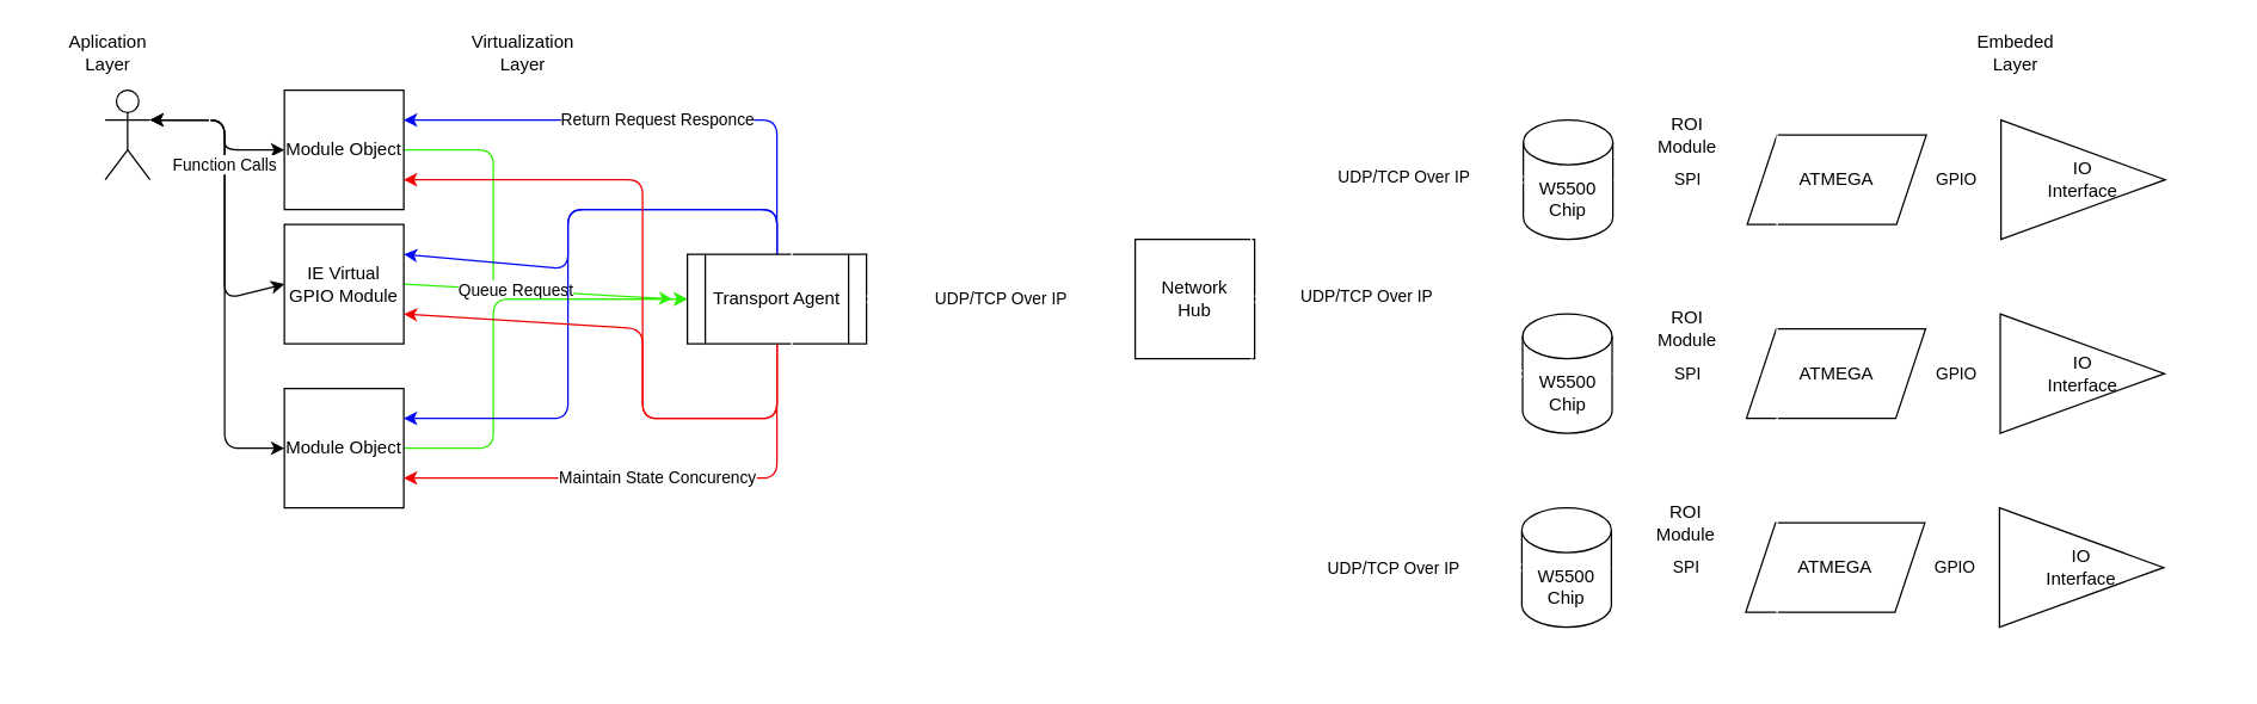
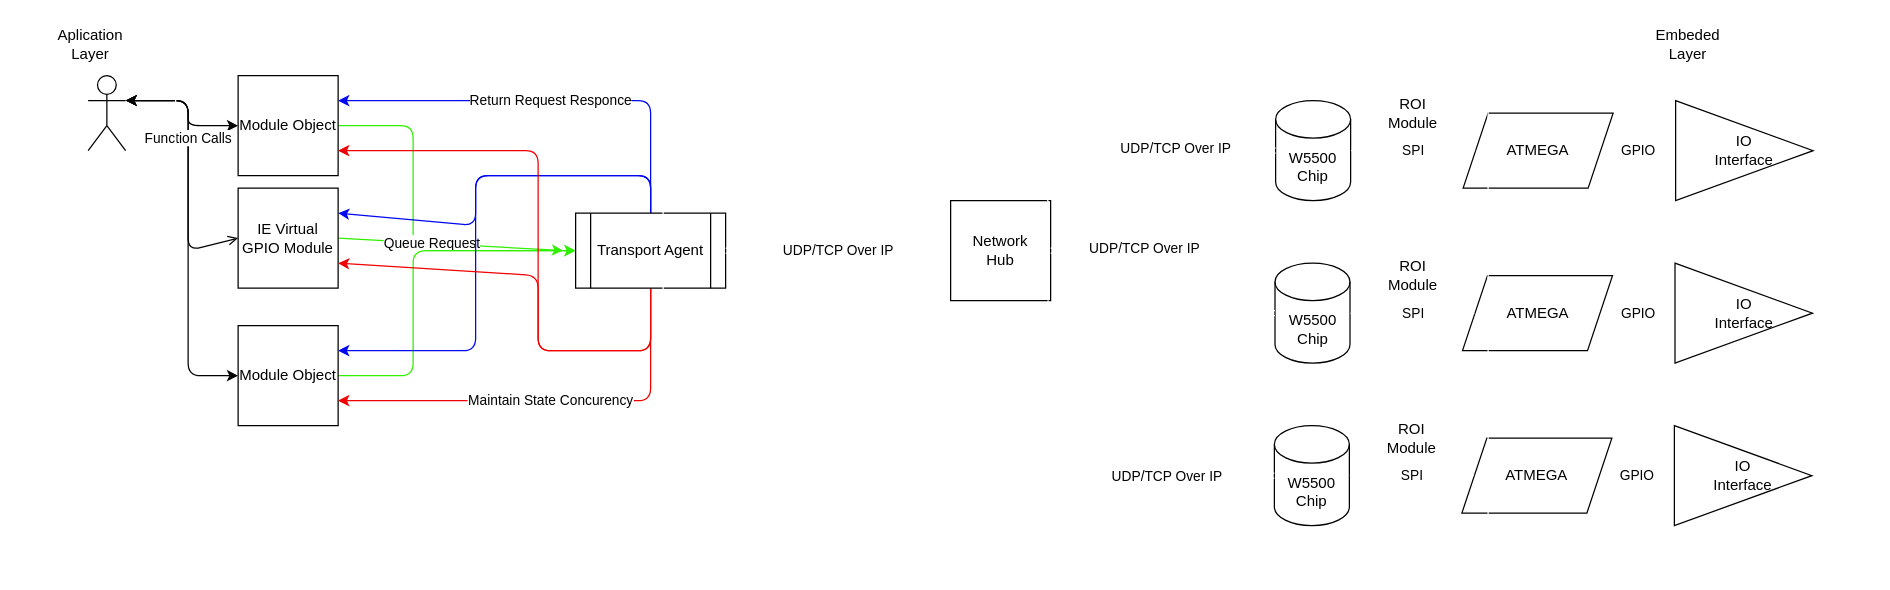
  <mxCell id="0" />
  <mxCell id="1" parent="0" />
  <mxCell id="2" value="&lt;font color=&quot;#ffffff&quot;&gt;External Program &lt;br&gt;Actors&lt;/font&gt;" style="shape=umlActor;verticalLabelPosition=bottom;verticalAlign=top;html=1;outlineConnect=0;" parent="1" vertex="1"><mxGeometry x="70" y="60" width="30" height="60" as="geometry" /></mxCell>
  <mxCell id="3" style="edgeStyle=none;html=1;exitX=1;exitY=0.5;exitDx=0;exitDy=0;entryX=0;entryY=0.5;entryDx=0;entryDy=0;strokeColor=#30F000;" parent="1" source="4" target="18" edge="1"><mxGeometry relative="1" as="geometry"><Array as="points"><mxPoint x="330" y="100" /><mxPoint x="330" y="200" /></Array></mxGeometry></mxCell>
  <mxCell id="4" value="Module Object" style="whiteSpace=wrap;html=1;aspect=fixed;" parent="1" vertex="1"><mxGeometry x="190" y="60" width="80" height="80" as="geometry" /></mxCell>
  <mxCell id="5" value="Queue Request" style="edgeStyle=none;html=1;exitX=1;exitY=0.5;exitDx=0;exitDy=0;strokeColor=#30F000;" parent="1" source="6" edge="1"><mxGeometry x="-0.167" relative="1" as="geometry"><mxPoint x="450" y="200" as="targetPoint" /><mxPoint as="offset" /></mxGeometry></mxCell>
  <mxCell id="6" value="IE Virtual GPIO Module" style="whiteSpace=wrap;html=1;aspect=fixed;" parent="1" vertex="1"><mxGeometry x="190" y="150" width="80" height="80" as="geometry" /></mxCell>
  <mxCell id="7" style="edgeStyle=none;html=1;exitX=1;exitY=0.5;exitDx=0;exitDy=0;entryX=0;entryY=0.5;entryDx=0;entryDy=0;strokeColor=#30F000;" parent="1" source="8" target="18" edge="1"><mxGeometry relative="1" as="geometry"><Array as="points"><mxPoint x="330" y="300" /><mxPoint x="330" y="200" /></Array></mxGeometry></mxCell>
  <mxCell id="8" value="Module Object" style="whiteSpace=wrap;html=1;aspect=fixed;" parent="1" vertex="1"><mxGeometry x="190" y="260" width="80" height="80" as="geometry" /></mxCell>
  <mxCell id="9" value="" style="endArrow=classic;startArrow=classic;html=1;exitX=1;exitY=0.333;exitDx=0;exitDy=0;exitPerimeter=0;entryX=0;entryY=0.5;entryDx=0;entryDy=0;" parent="1" source="2" target="4" edge="1"><mxGeometry width="50" height="50" relative="1" as="geometry"><mxPoint x="450" y="240" as="sourcePoint" /><mxPoint x="500" y="190" as="targetPoint" /><Array as="points"><mxPoint x="150" y="80" /><mxPoint x="150" y="100" /></Array></mxGeometry></mxCell>
- <mxCell id="10" value="" style="endArrow=classic;startArrow=classic;html=1;entryX=0;entryY=0.5;entryDx=0;entryDy=0;exitX=1;exitY=0.333;exitDx=0;exitDy=0;exitPerimeter=0;" parent="1" source="2" target="6" edge="1"><mxGeometry width="50" height="50" relative="1" as="geometry"><mxPoint x="110" y="80" as="sourcePoint" /><mxPoint x="200" y="110" as="targetPoint" /><Array as="points"><mxPoint x="150" y="80" /><mxPoint x="150" y="200" /></Array></mxGeometry></mxCell>
+ <mxCell id="10" value="" style="endArrow=open;startArrow=classic;html=1;entryX=0;entryY=0.5;entryDx=0;entryDy=0;exitX=1;exitY=0.333;exitDx=0;exitDy=0;exitPerimeter=0;" parent="1" source="2" target="6" edge="1"><mxGeometry width="50" height="50" relative="1" as="geometry"><mxPoint x="110" y="80" as="sourcePoint" /><mxPoint x="200" y="110" as="targetPoint" /><Array as="points"><mxPoint x="150" y="80" /><mxPoint x="150" y="200" /></Array></mxGeometry></mxCell>
  <mxCell id="11" value="Function Calls" style="endArrow=classic;startArrow=classic;html=1;entryX=0;entryY=0.5;entryDx=0;entryDy=0;exitX=1;exitY=0.333;exitDx=0;exitDy=0;exitPerimeter=0;" parent="1" source="2" target="8" edge="1"><mxGeometry x="-0.484" width="50" height="50" relative="1" as="geometry"><mxPoint x="100" y="80" as="sourcePoint" /><mxPoint x="200" y="210" as="targetPoint" /><Array as="points"><mxPoint x="150" y="80" /><mxPoint x="150" y="300" /></Array><mxPoint as="offset" /></mxGeometry></mxCell>
  <mxCell id="12" value="Return Request Responce" style="edgeStyle=none;html=1;exitX=0.5;exitY=0;exitDx=0;exitDy=0;entryX=1;entryY=0.25;entryDx=0;entryDy=0;strokeColor=#0008F0;" parent="1" source="18" target="4" edge="1"><mxGeometry relative="1" as="geometry"><Array as="points"><mxPoint x="520" y="80" /></Array></mxGeometry></mxCell>
  <mxCell id="13" style="edgeStyle=none;html=1;exitX=0.5;exitY=0;exitDx=0;exitDy=0;entryX=1;entryY=0.25;entryDx=0;entryDy=0;strokeColor=#0008F0;" parent="1" source="18" target="6" edge="1"><mxGeometry relative="1" as="geometry"><Array as="points"><mxPoint x="520" y="140" /><mxPoint x="380" y="140" /><mxPoint x="380" y="180" /></Array></mxGeometry></mxCell>
  <mxCell id="14" style="edgeStyle=none;html=1;exitX=0.5;exitY=0;exitDx=0;exitDy=0;entryX=1;entryY=0.25;entryDx=0;entryDy=0;strokeColor=#0008F0;" parent="1" source="18" target="8" edge="1"><mxGeometry relative="1" as="geometry"><Array as="points"><mxPoint x="520" y="140" /><mxPoint x="380" y="140" /><mxPoint x="380" y="280" /></Array></mxGeometry></mxCell>
  <mxCell id="15" style="edgeStyle=none;html=1;exitX=0.5;exitY=1;exitDx=0;exitDy=0;entryX=1;entryY=0.75;entryDx=0;entryDy=0;strokeColor=#F00000;" parent="1" source="18" target="4" edge="1"><mxGeometry relative="1" as="geometry"><Array as="points"><mxPoint x="520" y="280" /><mxPoint x="430" y="280" /><mxPoint x="430" y="120" /></Array></mxGeometry></mxCell>
  <mxCell id="16" style="edgeStyle=none;html=1;exitX=0.5;exitY=1;exitDx=0;exitDy=0;entryX=1;entryY=0.75;entryDx=0;entryDy=0;strokeColor=#F00000;" parent="1" source="18" target="6" edge="1"><mxGeometry relative="1" as="geometry"><Array as="points"><mxPoint x="520" y="280" /><mxPoint x="430" y="280" /><mxPoint x="430" y="220" /></Array></mxGeometry></mxCell>
  <mxCell id="17" value="Maintain State Concurency" style="edgeStyle=none;html=1;exitX=0.5;exitY=1;exitDx=0;exitDy=0;entryX=1;entryY=0.75;entryDx=0;entryDy=0;strokeColor=#F00000;" parent="1" source="18" target="8" edge="1"><mxGeometry relative="1" as="geometry"><Array as="points"><mxPoint x="520" y="320" /><mxPoint x="470" y="320" /><mxPoint x="420" y="320" /></Array></mxGeometry></mxCell>
  <mxCell id="18" value="Transport Agent" style="shape=process;whiteSpace=wrap;html=1;backgroundOutline=1;" parent="1" vertex="1"><mxGeometry x="460" y="170" width="120" height="60" as="geometry" /></mxCell>
  <mxCell id="19" value="" style="endArrow=none;html=1;strokeColor=#FFFFFF;" parent="1" edge="1"><mxGeometry width="50" height="50" relative="1" as="geometry"><mxPoint x="20" y="360" as="sourcePoint" /><mxPoint x="20" as="targetPoint" y="20" /></mxGeometry></mxCell>
  <mxCell id="20" value="" style="endArrow=none;html=1;strokeColor=#FFFFFF;" parent="1" edge="1"><mxGeometry width="50" height="50" relative="1" as="geometry"><mxPoint x="140" y="360" as="sourcePoint" /><mxPoint x="140" as="targetPoint" y="20" /></mxGeometry></mxCell>
  <mxCell id="21" value="Aplication Layer" style="text;html=1;strokeColor=none;fillColor=none;align=center;verticalAlign=middle;whiteSpace=wrap;rounded=0;" parent="1" vertex="1"><mxGeometry x="42" width="60" height="30" as="geometry" y="20" /></mxCell>
  <mxCell id="22" value="" style="endArrow=none;html=1;strokeColor=#FFFFFF;" parent="1" edge="1"><mxGeometry width="50" height="50" relative="1" as="geometry"><mxPoint x="530" y="360" as="sourcePoint" /><mxPoint x="530" as="targetPoint" y="20" /></mxGeometry></mxCell>
- <mxCell id="23" value="Virtualization Layer" style="text;html=1;strokeColor=none;fillColor=none;align=center;verticalAlign=middle;whiteSpace=wrap;rounded=0;" parent="1" vertex="1"><mxGeometry x="320" width="60" height="30" as="geometry" y="20" /></mxCell>
  <mxCell id="24" value="UDP/TCP Over IP" style="shape=link;html=1;strokeColor=#FFFFFF;exitX=1;exitY=0.5;exitDx=0;exitDy=0;entryX=0;entryY=0.5;entryDx=0;entryDy=0;" parent="1" source="18" target="25" edge="1"><mxGeometry width="100" relative="1" as="geometry"><mxPoint x="680" y="270" as="sourcePoint" /><mxPoint x="680" y="199.5" as="targetPoint" /></mxGeometry></mxCell>
  <mxCell id="25" value="Network&lt;br&gt;Hub" style="whiteSpace=wrap;html=1;rounded=0;" parent="1" vertex="1"><mxGeometry x="760" y="160" width="80" height="80" as="geometry" /></mxCell>
  <mxCell id="26" value="W5500&lt;br&gt;Chip" style="shape=cylinder3;whiteSpace=wrap;html=1;boundedLbl=1;backgroundOutline=1;size=15;" parent="1" vertex="1"><mxGeometry x="1020" y="80" width="60" height="80" as="geometry" /></mxCell>
  <mxCell id="27" value="" style="shape=link;html=1;strokeColor=#FFFFFF;exitX=1;exitY=0;exitDx=0;exitDy=0;entryX=0;entryY=0.5;entryDx=0;entryDy=0;entryPerimeter=0;" parent="1" source="25" target="26" edge="1"><mxGeometry width="100" relative="1" as="geometry"><mxPoint x="910" y="310" as="sourcePoint" /><mxPoint x="1010" y="310" as="targetPoint" /><Array as="points"><mxPoint x="820" y="120" /></Array></mxGeometry></mxCell>
  <mxCell id="28" value="UDP/TCP Over IP" style="edgeLabel;html=1;align=center;verticalAlign=middle;resizable=0;points=[];" parent="27" vertex="1" connectable="0"><mxGeometry x="0.339" y="3" relative="1" as="geometry"><mxPoint as="offset" /></mxGeometry></mxCell>
  <mxCell id="29" value="GPIO" style="edgeStyle=none;html=1;exitX=1;exitY=0.5;exitDx=0;exitDy=0;entryX=0;entryY=0.5;entryDx=0;entryDy=0;strokeColor=#FFFFFF;" parent="1" source="30" target="32" edge="1"><mxGeometry relative="1" as="geometry" /></mxCell>
  <mxCell id="30" value="ATMEGA" style="shape=parallelogram;perimeter=parallelogramPerimeter;whiteSpace=wrap;html=1;fixedSize=1;" parent="1" vertex="1"><mxGeometry x="1170" y="90" width="120" height="60" as="geometry" /></mxCell>
  <mxCell id="31" value="SPI" style="endArrow=classic;startArrow=classic;html=1;strokeColor=#FFFFFF;entryX=1;entryY=0.5;entryDx=0;entryDy=0;entryPerimeter=0;exitX=0;exitY=0.5;exitDx=0;exitDy=0;" parent="1" source="30" target="26" edge="1"><mxGeometry width="50" height="50" relative="1" as="geometry"><mxPoint x="1000" y="320" as="sourcePoint" /><mxPoint x="1050" y="270" as="targetPoint" /></mxGeometry></mxCell>
  <mxCell id="32" value="IO&lt;br&gt;Interface" style="triangle;whiteSpace=wrap;html=1;" parent="1" vertex="1"><mxGeometry x="1340" y="80" width="110" height="80" as="geometry" /></mxCell>
  <mxCell id="33" value="" style="endArrow=none;dashed=1;html=1;dashPattern=1 3;strokeWidth=2;strokeColor=#FFFFFF;" parent="1" edge="1"><mxGeometry width="50" height="50" relative="1" as="geometry"><mxPoint x="990" y="60" as="sourcePoint" /><mxPoint x="1470" y="60" as="targetPoint" /></mxGeometry></mxCell>
  <mxCell id="34" value="" style="endArrow=none;dashed=1;html=1;dashPattern=1 3;strokeWidth=2;strokeColor=#FFFFFF;" parent="1" edge="1"><mxGeometry width="50" height="50" relative="1" as="geometry"><mxPoint x="990" y="180" as="sourcePoint" /><mxPoint x="1470" y="180" as="targetPoint" /></mxGeometry></mxCell>
  <mxCell id="35" value="" style="endArrow=none;dashed=1;html=1;dashPattern=1 3;strokeWidth=2;strokeColor=#FFFFFF;" parent="1" edge="1"><mxGeometry width="50" height="50" relative="1" as="geometry"><mxPoint x="990" y="180" as="sourcePoint" /><mxPoint x="990" y="60" as="targetPoint" /></mxGeometry></mxCell>
  <mxCell id="36" value="" style="endArrow=none;dashed=1;html=1;dashPattern=1 3;strokeWidth=2;strokeColor=#FFFFFF;" parent="1" edge="1"><mxGeometry width="50" height="50" relative="1" as="geometry"><mxPoint x="1470" y="60" as="sourcePoint" /><mxPoint x="1470" y="180" as="targetPoint" /></mxGeometry></mxCell>
  <mxCell id="37" value="Embeded Layer" style="text;html=1;strokeColor=none;fillColor=none;align=center;verticalAlign=middle;whiteSpace=wrap;rounded=0;" parent="1" vertex="1"><mxGeometry x="1320" width="60" height="30" as="geometry" y="20" /></mxCell>
  <mxCell id="38" value="" style="endArrow=none;html=1;strokeColor=#FFFFFF;" parent="1" edge="1"><mxGeometry width="50" height="50" relative="1" as="geometry"><mxPoint x="1490" y="450" as="sourcePoint" /><mxPoint x="1490" as="targetPoint" y="20" /></mxGeometry></mxCell>
  <mxCell id="39" value="ROI Module" style="text;html=1;strokeColor=none;fillColor=none;align=center;verticalAlign=middle;whiteSpace=wrap;rounded=0;" parent="1" vertex="1"><mxGeometry x="1100" y="75" width="60" height="30" as="geometry" /></mxCell>
  <mxCell id="40" value="W5500&lt;br&gt;Chip" style="shape=cylinder3;whiteSpace=wrap;html=1;boundedLbl=1;backgroundOutline=1;size=15;" parent="1" vertex="1"><mxGeometry x="1019.5" y="210" width="60" height="80" as="geometry" /></mxCell>
  <mxCell id="41" value="GPIO" style="edgeStyle=none;html=1;exitX=1;exitY=0.5;exitDx=0;exitDy=0;entryX=0;entryY=0.5;entryDx=0;entryDy=0;strokeColor=#FFFFFF;" parent="1" source="42" target="44" edge="1"><mxGeometry relative="1" as="geometry" /></mxCell>
  <mxCell id="42" value="ATMEGA" style="shape=parallelogram;perimeter=parallelogramPerimeter;whiteSpace=wrap;html=1;fixedSize=1;" parent="1" vertex="1"><mxGeometry x="1169.5" y="220" width="120" height="60" as="geometry" /></mxCell>
  <mxCell id="43" value="SPI" style="endArrow=classic;startArrow=classic;html=1;strokeColor=#FFFFFF;entryX=1;entryY=0.5;entryDx=0;entryDy=0;entryPerimeter=0;exitX=0;exitY=0.5;exitDx=0;exitDy=0;" parent="1" source="42" target="40" edge="1"><mxGeometry width="50" height="50" relative="1" as="geometry"><mxPoint x="999.5" y="450" as="sourcePoint" /><mxPoint x="1049.5" y="400" as="targetPoint" /></mxGeometry></mxCell>
  <mxCell id="44" value="IO&lt;br&gt;Interface" style="triangle;whiteSpace=wrap;html=1;" parent="1" vertex="1"><mxGeometry x="1339.5" y="210" width="110" height="80" as="geometry" /></mxCell>
  <mxCell id="45" value="" style="endArrow=none;dashed=1;html=1;dashPattern=1 3;strokeWidth=2;strokeColor=#FFFFFF;" parent="1" edge="1"><mxGeometry width="50" height="50" relative="1" as="geometry"><mxPoint x="989.5" y="190" as="sourcePoint" /><mxPoint x="1469.5" y="190" as="targetPoint" /></mxGeometry></mxCell>
  <mxCell id="46" value="" style="endArrow=none;dashed=1;html=1;dashPattern=1 3;strokeWidth=2;strokeColor=#FFFFFF;" parent="1" edge="1"><mxGeometry width="50" height="50" relative="1" as="geometry"><mxPoint x="989.5" y="310" as="sourcePoint" /><mxPoint x="1469.5" y="310" as="targetPoint" /></mxGeometry></mxCell>
  <mxCell id="47" value="" style="endArrow=none;dashed=1;html=1;dashPattern=1 3;strokeWidth=2;strokeColor=#FFFFFF;" parent="1" edge="1"><mxGeometry width="50" height="50" relative="1" as="geometry"><mxPoint x="989.5" y="310" as="sourcePoint" /><mxPoint x="989.5" y="190" as="targetPoint" /></mxGeometry></mxCell>
  <mxCell id="48" value="" style="endArrow=none;dashed=1;html=1;dashPattern=1 3;strokeWidth=2;strokeColor=#FFFFFF;" parent="1" edge="1"><mxGeometry width="50" height="50" relative="1" as="geometry"><mxPoint x="1469.5" y="190" as="sourcePoint" /><mxPoint x="1469.5" y="310" as="targetPoint" /></mxGeometry></mxCell>
  <mxCell id="49" value="ROI Module" style="text;html=1;strokeColor=none;fillColor=none;align=center;verticalAlign=middle;whiteSpace=wrap;rounded=0;" parent="1" vertex="1"><mxGeometry x="1099.5" y="205" width="60" height="30" as="geometry" /></mxCell>
  <mxCell id="50" value="W5500&lt;br&gt;Chip" style="shape=cylinder3;whiteSpace=wrap;html=1;boundedLbl=1;backgroundOutline=1;size=15;" parent="1" vertex="1"><mxGeometry x="1019" y="340" width="60" height="80" as="geometry" /></mxCell>
  <mxCell id="51" value="GPIO" style="edgeStyle=none;html=1;exitX=1;exitY=0.5;exitDx=0;exitDy=0;entryX=0;entryY=0.5;entryDx=0;entryDy=0;strokeColor=#FFFFFF;" parent="1" source="52" target="54" edge="1"><mxGeometry relative="1" as="geometry" /></mxCell>
  <mxCell id="52" value="ATMEGA" style="shape=parallelogram;perimeter=parallelogramPerimeter;whiteSpace=wrap;html=1;fixedSize=1;" parent="1" vertex="1"><mxGeometry x="1169" y="350" width="120" height="60" as="geometry" /></mxCell>
  <mxCell id="53" value="SPI" style="endArrow=classic;startArrow=classic;html=1;strokeColor=#FFFFFF;entryX=1;entryY=0.5;entryDx=0;entryDy=0;entryPerimeter=0;exitX=0;exitY=0.5;exitDx=0;exitDy=0;" parent="1" source="52" target="50" edge="1"><mxGeometry width="50" height="50" relative="1" as="geometry"><mxPoint x="999" y="580" as="sourcePoint" /><mxPoint x="1049" y="530" as="targetPoint" /></mxGeometry></mxCell>
  <mxCell id="54" value="IO&lt;br&gt;Interface" style="triangle;whiteSpace=wrap;html=1;" parent="1" vertex="1"><mxGeometry x="1339" y="340" width="110" height="80" as="geometry" /></mxCell>
  <mxCell id="55" value="" style="endArrow=none;dashed=1;html=1;dashPattern=1 3;strokeWidth=2;strokeColor=#FFFFFF;" parent="1" edge="1"><mxGeometry width="50" height="50" relative="1" as="geometry"><mxPoint x="989" y="320" as="sourcePoint" /><mxPoint x="1469" y="320" as="targetPoint" /></mxGeometry></mxCell>
  <mxCell id="56" value="" style="endArrow=none;dashed=1;html=1;dashPattern=1 3;strokeWidth=2;strokeColor=#FFFFFF;" parent="1" edge="1"><mxGeometry width="50" height="50" relative="1" as="geometry"><mxPoint x="989" y="440" as="sourcePoint" /><mxPoint x="1469" y="440" as="targetPoint" /></mxGeometry></mxCell>
  <mxCell id="57" value="" style="endArrow=none;dashed=1;html=1;dashPattern=1 3;strokeWidth=2;strokeColor=#FFFFFF;" parent="1" edge="1"><mxGeometry width="50" height="50" relative="1" as="geometry"><mxPoint x="989" y="440" as="sourcePoint" /><mxPoint x="989" y="320" as="targetPoint" /></mxGeometry></mxCell>
  <mxCell id="58" value="" style="endArrow=none;dashed=1;html=1;dashPattern=1 3;strokeWidth=2;strokeColor=#FFFFFF;" parent="1" edge="1"><mxGeometry width="50" height="50" relative="1" as="geometry"><mxPoint x="1469" y="320" as="sourcePoint" /><mxPoint x="1469" y="440" as="targetPoint" /></mxGeometry></mxCell>
  <mxCell id="59" value="ROI Module" style="text;html=1;strokeColor=none;fillColor=none;align=center;verticalAlign=middle;whiteSpace=wrap;rounded=0;" parent="1" vertex="1"><mxGeometry x="1099" y="335" width="60" height="30" as="geometry" /></mxCell>
  <mxCell id="60" value="" style="endArrow=none;html=1;strokeColor=#FFFFFF;" parent="1" edge="1"><mxGeometry width="50" height="50" relative="1" as="geometry"><mxPoint x="1190" y="450" as="sourcePoint" /><mxPoint x="1190" as="targetPoint" y="20" /></mxGeometry></mxCell>
  <mxCell id="61" value="" style="shape=link;html=1;strokeColor=#FFFFFF;exitX=1;exitY=0.5;exitDx=0;exitDy=0;entryX=0;entryY=0.5;entryDx=0;entryDy=0;entryPerimeter=0;" parent="1" source="25" target="40" edge="1"><mxGeometry width="100" relative="1" as="geometry"><mxPoint x="890" y="300" as="sourcePoint" /><mxPoint x="990" y="300" as="targetPoint" /><Array as="points"><mxPoint x="940" y="200" /><mxPoint x="940" y="250" /></Array></mxGeometry></mxCell>
  <mxCell id="62" value="UDP/TCP Over IP" style="edgeLabel;html=1;align=center;verticalAlign=middle;resizable=0;points=[];" parent="61" vertex="1" connectable="0"><mxGeometry x="-0.355" y="3" relative="1" as="geometry"><mxPoint as="offset" /></mxGeometry></mxCell>
  <mxCell id="63" value="" style="shape=link;html=1;strokeColor=#FFFFFF;exitX=1;exitY=1;exitDx=0;exitDy=0;entryX=0;entryY=0.5;entryDx=0;entryDy=0;entryPerimeter=0;" parent="1" source="25" target="50" edge="1"><mxGeometry width="100" relative="1" as="geometry"><mxPoint x="850" y="210" as="sourcePoint" /><mxPoint x="1029.5" y="260" as="targetPoint" /><Array as="points"><mxPoint x="820" y="380" /></Array></mxGeometry></mxCell>
  <mxCell id="64" value="UDP/TCP Over IP" style="edgeLabel;html=1;align=center;verticalAlign=middle;resizable=0;points=[];" parent="63" vertex="1" connectable="0"><mxGeometry x="0.671" y="-1" relative="1" as="geometry"><mxPoint x="-30" y="-1" as="offset" /></mxGeometry></mxCell>
  <mxCell id="65" value="" style="endArrow=none;dashed=1;html=1;dashPattern=1 3;strokeWidth=2;strokeColor=#FFFFFF;" edge="1" parent="1"><mxGeometry width="50" height="50" relative="1" as="geometry"><mxPoint x="30" y="50" as="sourcePoint" /><mxPoint x="604" y="52" as="targetPoint" /></mxGeometry></mxCell>
  <mxCell id="66" value="" style="endArrow=none;dashed=1;html=1;dashPattern=1 3;strokeWidth=2;strokeColor=#FFFFFF;" edge="1" parent="1"><mxGeometry width="50" height="50" relative="1" as="geometry"><mxPoint x="30" y="350" as="sourcePoint" /><mxPoint x="604" y="352" as="targetPoint" /></mxGeometry></mxCell>
  <mxCell id="67" value="" style="endArrow=none;dashed=1;html=1;dashPattern=1 3;strokeWidth=2;strokeColor=#FFFFFF;" edge="1" parent="1"><mxGeometry width="50" height="50" relative="1" as="geometry"><mxPoint x="30" y="50" as="sourcePoint" /><mxPoint x="30" y="350" as="targetPoint" /></mxGeometry></mxCell>
  <mxCell id="68" value="" style="endArrow=none;dashed=1;html=1;dashPattern=1 3;strokeWidth=2;strokeColor=#FFFFFF;" edge="1" parent="1"><mxGeometry width="50" height="50" relative="1" as="geometry"><mxPoint x="600" y="50" as="sourcePoint" /><mxPoint x="600" y="350" as="targetPoint" /></mxGeometry></mxCell>
